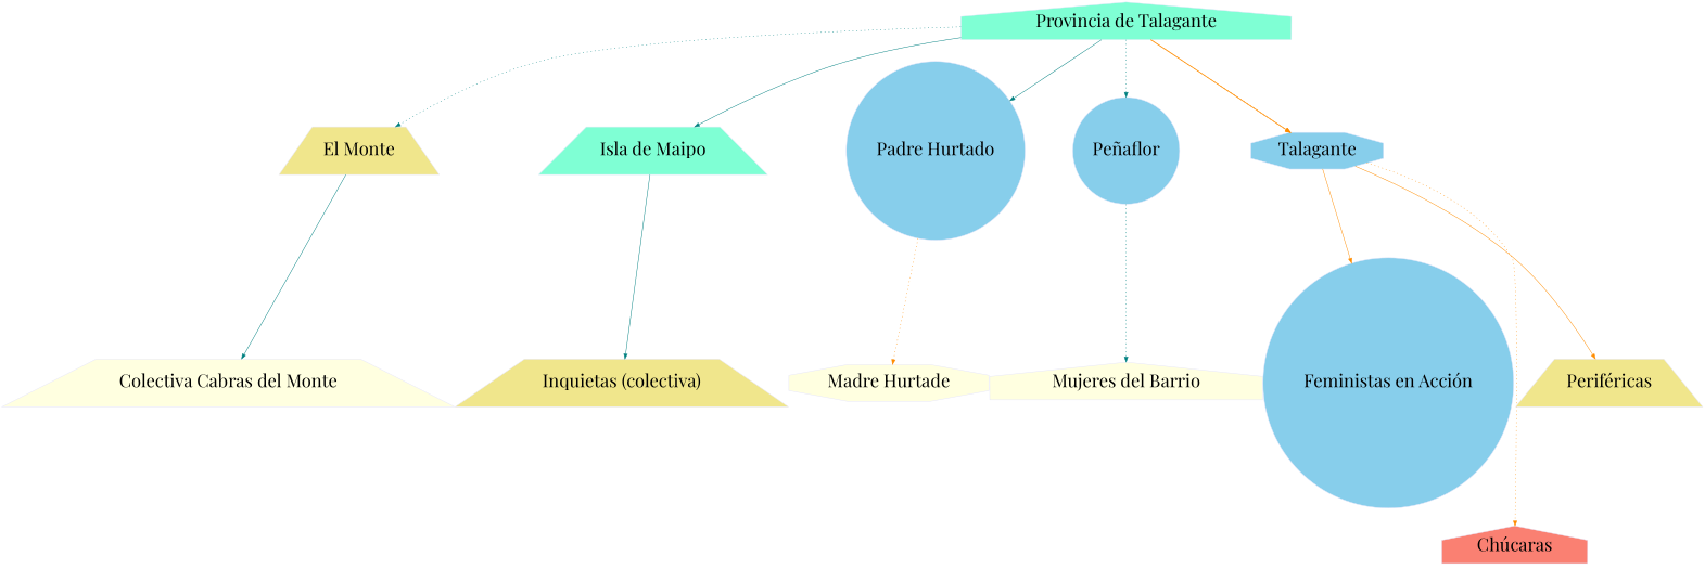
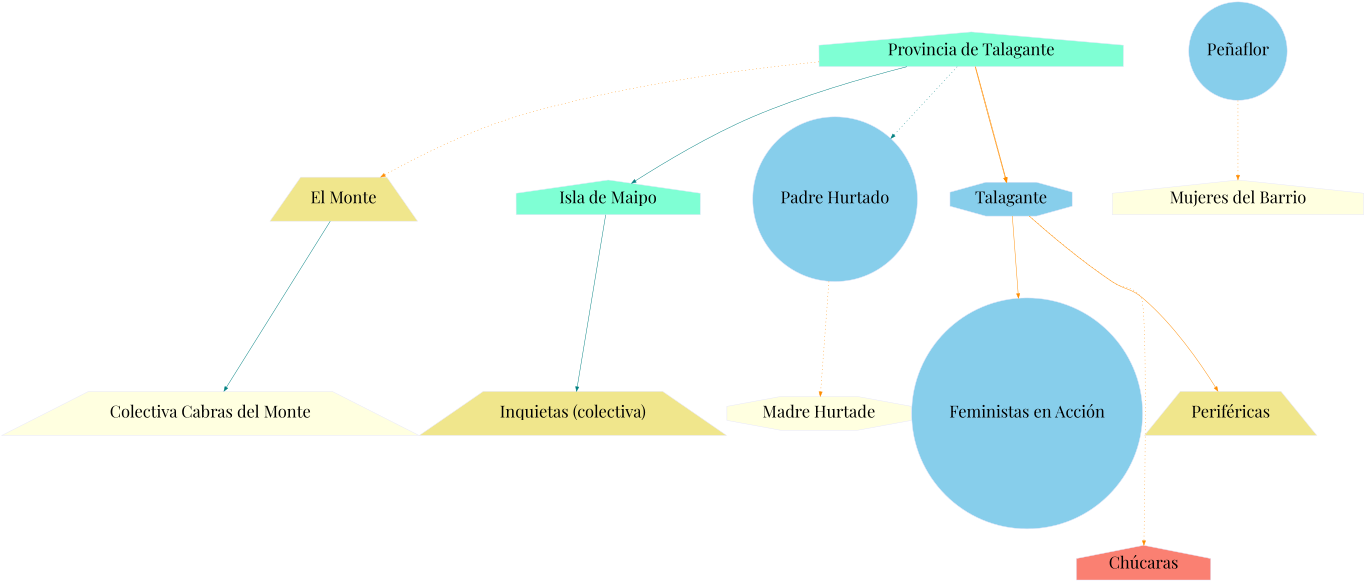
  digraph {
    fontname="Playfair Display"
    nodesep=0
    rankdir=TB
    repulsiveforce=1
    node [color=lavender fillcolor=skyblue fontname="Playfair Display" fontsize=36 shape=house style=filled]
    edge [color=teal fontname="Playfair Display" style=dotted]
    "Provincia de Talagante" [fillcolor=aquamarine]
    "El Monte" [fillcolor=khaki shape=trapezium]
-   "Isla de Maipo" [fillcolor=aquamarine shape=trapezium]
+   "Isla de Maipo" [fillcolor=aquamarine]
    "Padre Hurtado" [shape=circle]
    "Peñaflor" [shape=circle]
    Talagante [shape=octagon]
    "Colectiva Cabras del Monte" [fillcolor=lightyellow shape=trapezium]
    "Inquietas (colectiva)" [fillcolor=khaki shape=trapezium]
    "Madre Hurtade" [fillcolor=lightyellow shape=octagon]
    "Mujeres del Barrio" [fillcolor=lightyellow]
    "Feministas en Acción" [shape=circle]
    "Chúcaras" [fillcolor=salmon]
    "Periféricas" [fillcolor=khaki shape=trapezium]
-   "Provincia de Talagante" -> "El Monte"
+   "Provincia de Talagante" -> "El Monte" [color=darkorange]
    "Provincia de Talagante" -> "Isla de Maipo" [style=solid]
-   "Provincia de Talagante" -> "Padre Hurtado" [style=solid]
-   "Provincia de Talagante" -> "Peñaflor"
+   "Provincia de Talagante" -> "Padre Hurtado"
    "Provincia de Talagante" -> Talagante [color=darkorange style=solid]
    "Provincia de Talagante" -> Talagante [color=darkorange]
    "Provincia de Talagante" -> Talagante [color=darkorange style=solid]
    "El Monte" -> "Colectiva Cabras del Monte" [minlen=1 style=solid]
    "Isla de Maipo" -> "Inquietas (colectiva)" [minlen=1 style=solid]
    "Padre Hurtado" -> "Madre Hurtade" [color=darkorange minlen=1]
-   "Peñaflor" -> "Mujeres del Barrio" [minlen=1]
+   "Peñaflor" -> "Mujeres del Barrio" [color=darkorange minlen=1]
    Talagante -> "Feministas en Acción" [color=darkorange minlen=1 style=solid]
    Talagante -> "Chúcaras" [color=darkorange minlen=2]
    Talagante -> "Periféricas" [color=darkorange minlen=1 style=solid]
  }
